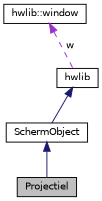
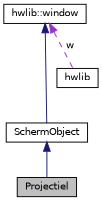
  digraph {
    fontname="DejaVu Sans"
    node [color=black fillcolor=white fontname="DejaVu Sans" fontsize=10 shape=record style=filled]
    edge [color=midnightblue dir=back fontname="DejaVu Sans" fontsize=10 labelfontname=Helvetica labelfontsize=10 style=solid]
    n1 [fillcolor=grey75 fontcolor=black height=0.2 label=Projectiel width=0.4]
    n2 [height=0.2 label=SchermObject width=0.4]
    n3 [height=0.2 label=hwlib width=0.4]
    n4 [height=0.2 label="hwlib::window" width=0.4]
    n2 -> n1
-   n3 -> n2
+   n4 -> n2
    n4 -> n3 [color=darkorchid3 label=" w" style=dashed]
  }
